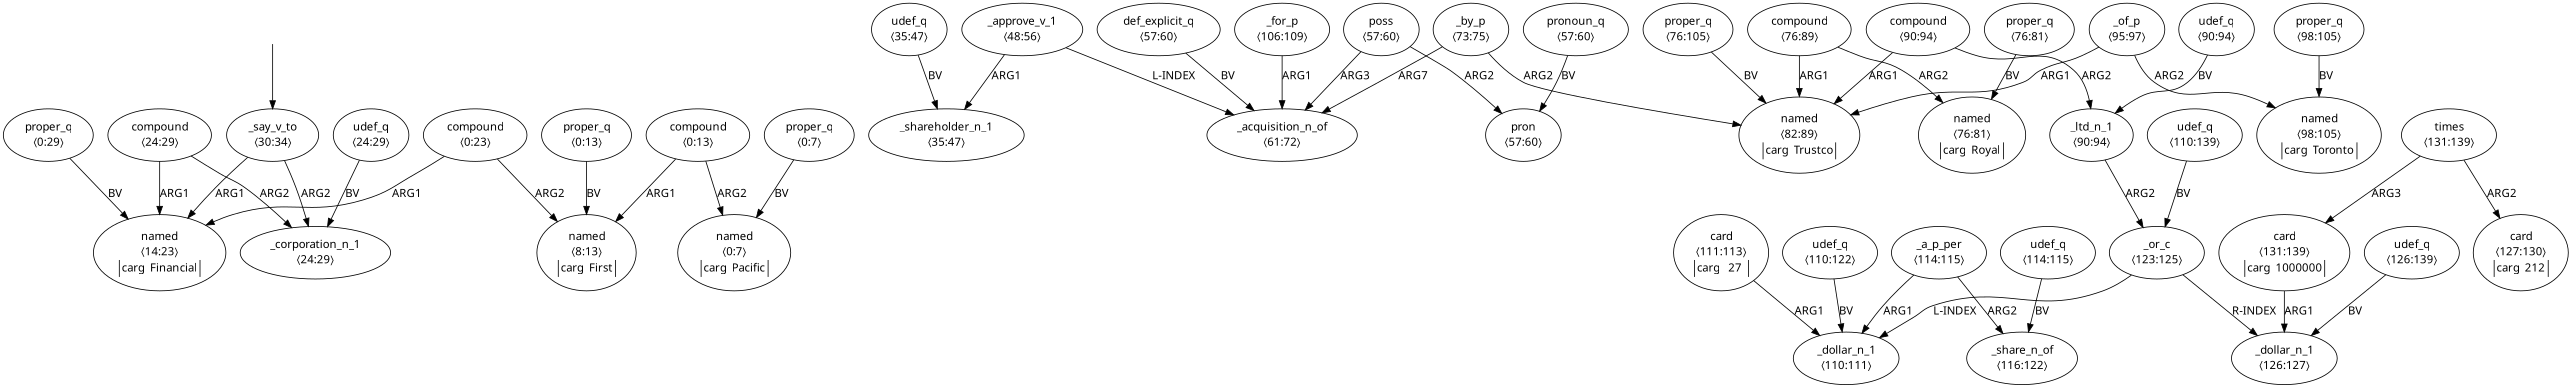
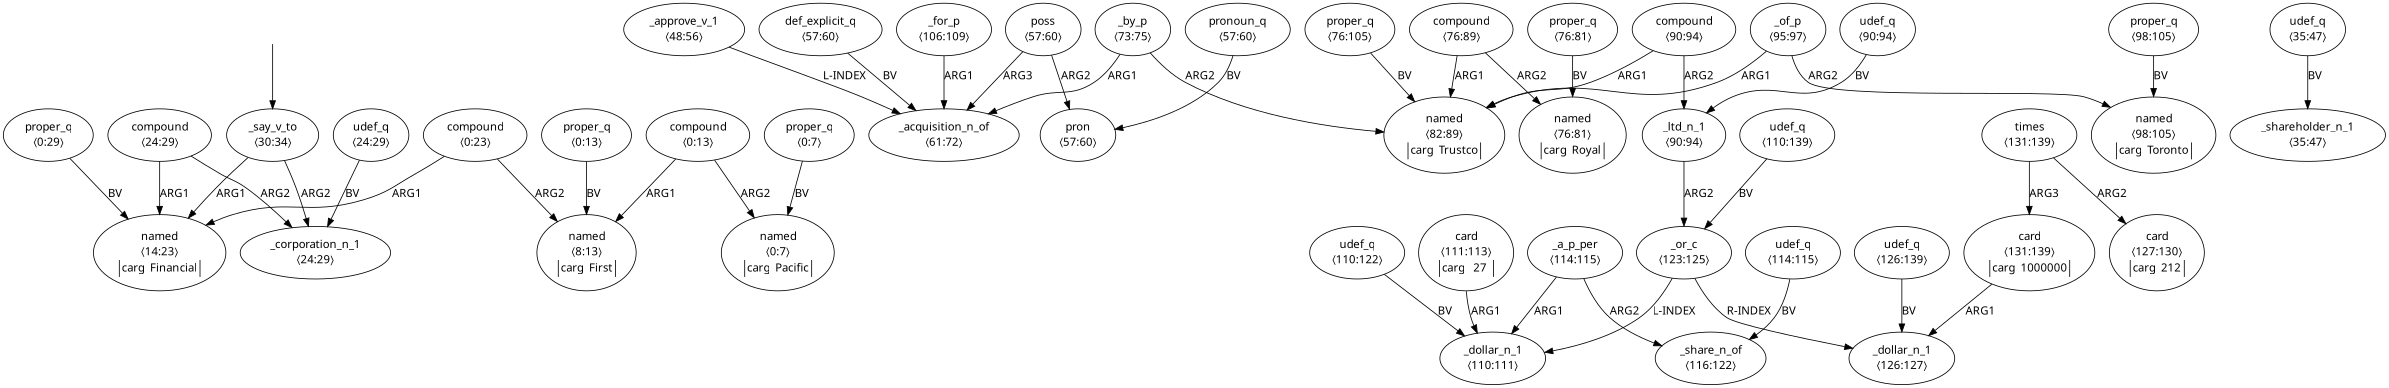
  digraph {
    fontname="Noto Sans"
    node [fontname="Noto Sans"]
    edge [fontname="Noto Sans"]
    top [style=invis]
    n2 [label=<<table align="center" border="0" cellspacing="0"><tr><td colspan="2">_say_v_to</td></tr><tr><td colspan="2">〈30:34〉</td></tr></table>>]
    n3 [label=<<table align="center" border="0" cellspacing="0"><tr><td colspan="2">named</td></tr><tr><td colspan="2">〈14:23〉</td></tr><tr><td sides="l" border="1" align="left">carg</td><td sides="r" border="1" align="left">Financial</td></tr></table>>]
    n4 [label=<<table align="center" border="0" cellspacing="0"><tr><td colspan="2">_corporation_n_1</td></tr><tr><td colspan="2">〈24:29〉</td></tr></table>>]
    n5 [label=<<table align="center" border="0" cellspacing="0"><tr><td colspan="2">_approve_v_1</td></tr><tr><td colspan="2">〈48:56〉</td></tr></table>>]
    n6 [label=<<table align="center" border="0" cellspacing="0"><tr><td colspan="2">_shareholder_n_1</td></tr><tr><td colspan="2">〈35:47〉</td></tr></table>>]
    n7 [label=<<table align="center" border="0" cellspacing="0"><tr><td colspan="2">_acquisition_n_of</td></tr><tr><td colspan="2">〈61:72〉</td></tr></table>>]
    n8 [label=<<table align="center" border="0" cellspacing="0"><tr><td colspan="2">proper_q</td></tr><tr><td colspan="2">〈0:29〉</td></tr></table>>]
    n9 [label=<<table align="center" border="0" cellspacing="0"><tr><td colspan="2">compound</td></tr><tr><td colspan="2">〈0:23〉</td></tr></table>>]
    n10 [label=<<table align="center" border="0" cellspacing="0"><tr><td colspan="2">named</td></tr><tr><td colspan="2">〈8:13〉</td></tr><tr><td sides="l" border="1" align="left">carg</td><td sides="r" border="1" align="left">First</td></tr></table>>]
    n11 [label=<<table align="center" border="0" cellspacing="0"><tr><td colspan="2">proper_q</td></tr><tr><td colspan="2">〈0:13〉</td></tr></table>>]
    n12 [label=<<table align="center" border="0" cellspacing="0"><tr><td colspan="2">compound</td></tr><tr><td colspan="2">〈0:13〉</td></tr></table>>]
    n13 [label=<<table align="center" border="0" cellspacing="0"><tr><td colspan="2">named</td></tr><tr><td colspan="2">〈0:7〉</td></tr><tr><td sides="l" border="1" align="left">carg</td><td sides="r" border="1" align="left">Pacific</td></tr></table>>]
    n14 [label=<<table align="center" border="0" cellspacing="0"><tr><td colspan="2">proper_q</td></tr><tr><td colspan="2">〈0:7〉</td></tr></table>>]
    n15 [label=<<table align="center" border="0" cellspacing="0"><tr><td colspan="2">udef_q</td></tr><tr><td colspan="2">〈24:29〉</td></tr></table>>]
    n16 [label=<<table align="center" border="0" cellspacing="0"><tr><td colspan="2">compound</td></tr><tr><td colspan="2">〈24:29〉</td></tr></table>>]
    n17 [label=<<table align="center" border="0" cellspacing="0"><tr><td colspan="2">udef_q</td></tr><tr><td colspan="2">〈35:47〉</td></tr></table>>]
    n18 [label=<<table align="center" border="0" cellspacing="0"><tr><td colspan="2">def_explicit_q</td></tr><tr><td colspan="2">〈57:60〉</td></tr></table>>]
    n19 [label=<<table align="center" border="0" cellspacing="0"><tr><td colspan="2">poss</td></tr><tr><td colspan="2">〈57:60〉</td></tr></table>>]
    n20 [label=<<table align="center" border="0" cellspacing="0"><tr><td colspan="2">pron</td></tr><tr><td colspan="2">〈57:60〉</td></tr></table>>]
    n21 [label=<<table align="center" border="0" cellspacing="0"><tr><td colspan="2">pronoun_q</td></tr><tr><td colspan="2">〈57:60〉</td></tr></table>>]
    n22 [label=<<table align="center" border="0" cellspacing="0"><tr><td colspan="2">_by_p</td></tr><tr><td colspan="2">〈73:75〉</td></tr></table>>]
    n23 [label=<<table align="center" border="0" cellspacing="0"><tr><td colspan="2">named</td></tr><tr><td colspan="2">〈82:89〉</td></tr><tr><td sides="l" border="1" align="left">carg</td><td sides="r" border="1" align="left">Trustco</td></tr></table>>]
    n24 [label=<<table align="center" border="0" cellspacing="0"><tr><td colspan="2">proper_q</td></tr><tr><td colspan="2">〈76:105〉</td></tr></table>>]
    n25 [label=<<table align="center" border="0" cellspacing="0"><tr><td colspan="2">compound</td></tr><tr><td colspan="2">〈76:89〉</td></tr></table>>]
    n26 [label=<<table align="center" border="0" cellspacing="0"><tr><td colspan="2">named</td></tr><tr><td colspan="2">〈76:81〉</td></tr><tr><td sides="l" border="1" align="left">carg</td><td sides="r" border="1" align="left">Royal</td></tr></table>>]
    n27 [label=<<table align="center" border="0" cellspacing="0"><tr><td colspan="2">proper_q</td></tr><tr><td colspan="2">〈76:81〉</td></tr></table>>]
    n28 [label=<<table align="center" border="0" cellspacing="0"><tr><td colspan="2">_ltd_n_1</td></tr><tr><td colspan="2">〈90:94〉</td></tr></table>>]
    n29 [label=<<table align="center" border="0" cellspacing="0"><tr><td colspan="2">_or_c</td></tr><tr><td colspan="2">〈123:125〉</td></tr></table>>]
    n30 [label=<<table align="center" border="0" cellspacing="0"><tr><td colspan="2">udef_q</td></tr><tr><td colspan="2">〈90:94〉</td></tr></table>>]
    n31 [label=<<table align="center" border="0" cellspacing="0"><tr><td colspan="2">compound</td></tr><tr><td colspan="2">〈90:94〉</td></tr></table>>]
    n32 [label=<<table align="center" border="0" cellspacing="0"><tr><td colspan="2">_of_p</td></tr><tr><td colspan="2">〈95:97〉</td></tr></table>>]
    n33 [label=<<table align="center" border="0" cellspacing="0"><tr><td colspan="2">named</td></tr><tr><td colspan="2">〈98:105〉</td></tr><tr><td sides="l" border="1" align="left">carg</td><td sides="r" border="1" align="left">Toronto</td></tr></table>>]
    n34 [label=<<table align="center" border="0" cellspacing="0"><tr><td colspan="2">proper_q</td></tr><tr><td colspan="2">〈98:105〉</td></tr></table>>]
    n35 [label=<<table align="center" border="0" cellspacing="0"><tr><td colspan="2">_for_p</td></tr><tr><td colspan="2">〈106:109〉</td></tr></table>>]
    n36 [label=<<table align="center" border="0" cellspacing="0"><tr><td colspan="2">_dollar_n_1</td></tr><tr><td colspan="2">〈110:111〉</td></tr></table>>]
    n37 [label=<<table align="center" border="0" cellspacing="0"><tr><td colspan="2">_dollar_n_1</td></tr><tr><td colspan="2">〈126:127〉</td></tr></table>>]
    n38 [label=<<table align="center" border="0" cellspacing="0"><tr><td colspan="2">udef_q</td></tr><tr><td colspan="2">〈110:139〉</td></tr></table>>]
    n39 [label=<<table align="center" border="0" cellspacing="0"><tr><td colspan="2">udef_q</td></tr><tr><td colspan="2">〈110:122〉</td></tr></table>>]
    n40 [label=<<table align="center" border="0" cellspacing="0"><tr><td colspan="2">card</td></tr><tr><td colspan="2">〈111:113〉</td></tr><tr><td sides="l" border="1" align="left">carg</td><td sides="r" border="1" align="left">27</td></tr></table>>]
    n41 [label=<<table align="center" border="0" cellspacing="0"><tr><td colspan="2">_a_p_per</td></tr><tr><td colspan="2">〈114:115〉</td></tr></table>>]
    n42 [label=<<table align="center" border="0" cellspacing="0"><tr><td colspan="2">_share_n_of</td></tr><tr><td colspan="2">〈116:122〉</td></tr></table>>]
    n43 [label=<<table align="center" border="0" cellspacing="0"><tr><td colspan="2">udef_q</td></tr><tr><td colspan="2">〈114:115〉</td></tr></table>>]
    n44 [label=<<table align="center" border="0" cellspacing="0"><tr><td colspan="2">udef_q</td></tr><tr><td colspan="2">〈126:139〉</td></tr></table>>]
    n45 [label=<<table align="center" border="0" cellspacing="0"><tr><td colspan="2">card</td></tr><tr><td colspan="2">〈127:130〉</td></tr><tr><td sides="l" border="1" align="left">carg</td><td sides="r" border="1" align="left">212</td></tr></table>>]
    n46 [label=<<table align="center" border="0" cellspacing="0"><tr><td colspan="2">card</td></tr><tr><td colspan="2">〈131:139〉</td></tr><tr><td sides="l" border="1" align="left">carg</td><td sides="r" border="1" align="left">1000000</td></tr></table>>]
    n47 [label=<<table align="center" border="0" cellspacing="0"><tr><td colspan="2">times</td></tr><tr><td colspan="2">〈131:139〉</td></tr></table>>]
    top -> n2
    n2 -> n3 [label=ARG1]
    n2 -> n4 [label=ARG2]
-   n5 -> n6 [label=ARG1]
    n5 -> n7 [label="L-INDEX"]
    n8 -> n3 [label=BV]
    n9 -> n3 [label=ARG1]
    n9 -> n10 [label=ARG2]
    n11 -> n10 [label=BV]
    n12 -> n10 [label=ARG1]
    n12 -> n13 [label=ARG2]
    n14 -> n13 [label=BV]
    n15 -> n4 [label=BV]
    n16 -> n3 [label=ARG1]
    n16 -> n4 [label=ARG2]
    n17 -> n6 [label=BV]
    n18 -> n7 [label=BV]
    n19 -> n7 [label=ARG3]
    n19 -> n20 [label=ARG2]
    n21 -> n20 [label=BV]
-   n22 -> n7 [label=ARG7]
+   n22 -> n7 [label=ARG1]
    n22 -> n23 [label=ARG2]
    n24 -> n23 [label=BV]
    n25 -> n23 [label=ARG1]
    n25 -> n26 [label=ARG2]
    n27 -> n26 [label=BV]
    n28 -> n29 [label=ARG2]
    n29 -> n36 [label="L-INDEX"]
    n29 -> n37 [label="R-INDEX"]
    n30 -> n28 [label=BV]
    n31 -> n23 [label=ARG1]
    n31 -> n28 [label=ARG2]
    n32 -> n23 [label=ARG1]
    n32 -> n33 [label=ARG2]
    n34 -> n33 [label=BV]
    n35 -> n7 [label=ARG1]
    n38 -> n29 [label=BV]
    n39 -> n36 [label=BV]
    n40 -> n36 [label=ARG1]
    n41 -> n36 [label=ARG1]
    n41 -> n42 [label=ARG2]
    n43 -> n42 [label=BV]
    n44 -> n37 [label=BV]
    n46 -> n37 [label=ARG1]
    n47 -> n45 [label=ARG2]
    n47 -> n46 [label=ARG3]
  }
